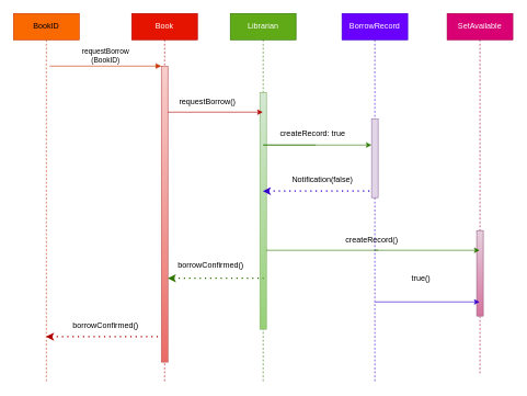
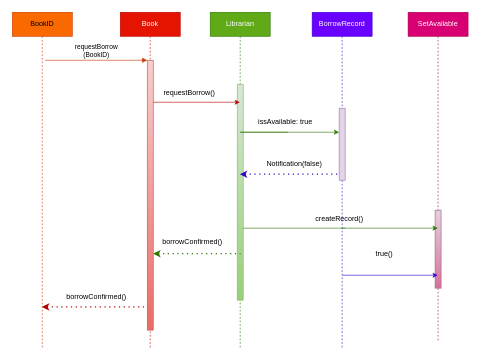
  <mxCell id="0" />
  <mxCell id="1" parent="0" />
  <mxCell id="2" value="createRecord()" style="text;html=1;align=center;verticalAlign=middle;resizable=0;points=[];autosize=1;strokeColor=none;fillColor=none;" vertex="1" parent="1"><mxGeometry x="515" y="350" width="100" height="30" as="geometry" /></mxCell>
  <mxCell id="3" value="BookID" style="shape=umlLifeline;perimeter=lifelinePerimeter;whiteSpace=wrap;html=1;container=0;dropTarget=0;collapsible=0;recursiveResize=0;outlineConnect=0;portConstraint=eastwest;newEdgeStyle={&quot;edgeStyle&quot;:&quot;elbowEdgeStyle&quot;,&quot;elbow&quot;:&quot;vertical&quot;,&quot;curved&quot;:0,&quot;rounded&quot;:0};fillColor=#fa6800;fontColor=#000000;strokeColor=#C73500;" parent="1" vertex="1"><mxGeometry x="20" y="20" width="100" height="560" as="geometry" /></mxCell>
  <mxCell id="4" value="Book" style="shape=umlLifeline;perimeter=lifelinePerimeter;whiteSpace=wrap;html=1;container=0;dropTarget=0;collapsible=0;recursiveResize=0;outlineConnect=0;portConstraint=eastwest;newEdgeStyle={&quot;edgeStyle&quot;:&quot;elbowEdgeStyle&quot;,&quot;elbow&quot;:&quot;vertical&quot;,&quot;curved&quot;:0,&quot;rounded&quot;:0};fillColor=#e51400;fontColor=#ffffff;strokeColor=#B20000;" parent="1" vertex="1"><mxGeometry x="200" y="20" width="100" height="560" as="geometry" /></mxCell>
  <mxCell id="5" value="" style="html=1;points=[];perimeter=orthogonalPerimeter;outlineConnect=0;targetShapes=umlLifeline;portConstraint=eastwest;newEdgeStyle={&quot;edgeStyle&quot;:&quot;elbowEdgeStyle&quot;,&quot;elbow&quot;:&quot;vertical&quot;,&quot;curved&quot;:0,&quot;rounded&quot;:0};fillColor=#f8cecc;gradientColor=#ea6b66;strokeColor=#b85450;" parent="4" vertex="1"><mxGeometry x="45" y="80" width="10" height="450" as="geometry" /></mxCell>
  <mxCell id="6" value="requestBorrow&lt;div&gt;(BookID)&lt;/div&gt;" style="html=1;verticalAlign=bottom;endArrow=block;edgeStyle=elbowEdgeStyle;elbow=vertical;curved=0;rounded=0;fillColor=#fa6800;strokeColor=#C73500;" parent="1" target="5" edge="1"><mxGeometry relative="1" as="geometry"><mxPoint x="75" y="100" as="sourcePoint" /><Array as="points"><mxPoint x="160" y="100" /></Array></mxGeometry></mxCell>
  <mxCell id="7" value="Librarian" style="shape=umlLifeline;perimeter=lifelinePerimeter;whiteSpace=wrap;html=1;container=0;dropTarget=0;collapsible=0;recursiveResize=0;outlineConnect=0;portConstraint=eastwest;newEdgeStyle={&quot;edgeStyle&quot;:&quot;elbowEdgeStyle&quot;,&quot;elbow&quot;:&quot;vertical&quot;,&quot;curved&quot;:0,&quot;rounded&quot;:0};fillColor=#60a917;fontColor=#ffffff;strokeColor=#2D7600;" vertex="1" parent="1"><mxGeometry x="350" y="20" width="100" height="560" as="geometry" /></mxCell>
  <mxCell id="8" value="" style="html=1;points=[];perimeter=orthogonalPerimeter;outlineConnect=0;targetShapes=umlLifeline;portConstraint=eastwest;newEdgeStyle={&quot;edgeStyle&quot;:&quot;elbowEdgeStyle&quot;,&quot;elbow&quot;:&quot;vertical&quot;,&quot;curved&quot;:0,&quot;rounded&quot;:0};fillColor=#d5e8d4;gradientColor=#97d077;strokeColor=#82b366;" vertex="1" parent="7"><mxGeometry x="45" y="120" width="10" height="360" as="geometry" /></mxCell>
  <mxCell id="9" value="SetAvailable" style="shape=umlLifeline;perimeter=lifelinePerimeter;whiteSpace=wrap;html=1;container=0;dropTarget=0;collapsible=0;recursiveResize=0;outlineConnect=0;portConstraint=eastwest;newEdgeStyle={&quot;edgeStyle&quot;:&quot;elbowEdgeStyle&quot;,&quot;elbow&quot;:&quot;vertical&quot;,&quot;curved&quot;:0,&quot;rounded&quot;:0};fillColor=#d80073;fontColor=#ffffff;strokeColor=#A50040;" vertex="1" parent="1"><mxGeometry x="680" y="20" width="100" height="550" as="geometry" /></mxCell>
  <mxCell id="10" value="" style="html=1;points=[];perimeter=orthogonalPerimeter;outlineConnect=0;targetShapes=umlLifeline;portConstraint=eastwest;newEdgeStyle={&quot;edgeStyle&quot;:&quot;elbowEdgeStyle&quot;,&quot;elbow&quot;:&quot;vertical&quot;,&quot;curved&quot;:0,&quot;rounded&quot;:0};fillColor=#e6d0de;gradientColor=#d5739d;strokeColor=#996185;" vertex="1" parent="9"><mxGeometry x="45" y="330" width="10" height="130" as="geometry" /></mxCell>
  <mxCell id="11" value="" style="endArrow=classic;html=1;rounded=0;fillColor=#e51400;strokeColor=#B20000;" edge="1" parent="1"><mxGeometry width="50" height="50" relative="1" as="geometry"><mxPoint x="255" y="170" as="sourcePoint" /><mxPoint x="399.5" y="170" as="targetPoint" /></mxGeometry></mxCell>
  <mxCell id="12" value="requestBorrow()" style="text;html=1;align=center;verticalAlign=middle;resizable=0;points=[];autosize=1;strokeColor=none;fillColor=none;" vertex="1" parent="1"><mxGeometry x="255" y="140" width="120" height="30" as="geometry" /></mxCell>
  <mxCell id="13" value="" style="endArrow=classic;html=1;rounded=0;fillColor=#60a917;strokeColor=#2D7600;" edge="1" parent="1" target="20"><mxGeometry width="50" height="50" relative="1" as="geometry"><mxPoint x="480" y="220" as="sourcePoint" /><mxPoint x="520" y="190" as="targetPoint" /><Array as="points"><mxPoint x="400" y="220" /></Array></mxGeometry></mxCell>
- <mxCell id="14" value="createRecord: true" style="text;html=1;align=center;verticalAlign=middle;resizable=0;points=[];autosize=1;strokeColor=none;fillColor=none;" vertex="1" parent="1"><mxGeometry x="420" y="188" width="110" height="30" as="geometry" /></mxCell>
+ <mxCell id="14" value="issAvailable: true" style="text;html=1;align=center;verticalAlign=middle;resizable=0;points=[];autosize=1;strokeColor=none;fillColor=none;" vertex="1" parent="1"><mxGeometry x="420" y="188" width="110" height="30" as="geometry" /></mxCell>
  <mxCell id="15" value="" style="endArrow=none;dashed=1;html=1;dashPattern=1 3;strokeWidth=2;rounded=0;startArrow=classic;startFill=1;fillColor=#6a00ff;strokeColor=#3700CC;" edge="1" parent="1" source="7"><mxGeometry width="50" height="50" relative="1" as="geometry"><mxPoint x="470" y="290" as="sourcePoint" /><mxPoint x="570" y="290" as="targetPoint" /></mxGeometry></mxCell>
  <mxCell id="16" value="Notification(false)" style="text;html=1;align=center;verticalAlign=middle;resizable=0;points=[];autosize=1;strokeColor=none;fillColor=none;" vertex="1" parent="1"><mxGeometry x="430" y="258" width="120" height="30" as="geometry" /></mxCell>
  <mxCell id="17" value="" style="endArrow=classic;html=1;rounded=0;exitX=0.504;exitY=0.783;exitDx=0;exitDy=0;exitPerimeter=0;fillColor=#6a00ff;strokeColor=#3700CC;" edge="1" parent="1" source="19" target="9"><mxGeometry width="50" height="50" relative="1" as="geometry"><mxPoint x="620" y="380" as="sourcePoint" /><mxPoint x="660" y="330" as="targetPoint" /></mxGeometry></mxCell>
  <mxCell id="18" value="" style="endArrow=none;html=1;rounded=0;endFill=1;startFill=0;fillColor=#60a917;strokeColor=#2D7600;" edge="1" parent="1"><mxGeometry width="50" height="50" relative="1" as="geometry"><mxPoint x="404.727" y="380" as="sourcePoint" /><mxPoint x="575.28" y="380" as="targetPoint" /></mxGeometry></mxCell>
  <mxCell id="19" value="BorrowRecord" style="shape=umlLifeline;perimeter=lifelinePerimeter;whiteSpace=wrap;html=1;container=0;dropTarget=0;collapsible=0;recursiveResize=0;outlineConnect=0;portConstraint=eastwest;newEdgeStyle={&quot;edgeStyle&quot;:&quot;elbowEdgeStyle&quot;,&quot;elbow&quot;:&quot;vertical&quot;,&quot;curved&quot;:0,&quot;rounded&quot;:0};fillColor=#6a00ff;fontColor=#ffffff;strokeColor=#3700CC;" vertex="1" parent="1"><mxGeometry x="520" y="20" width="100" height="560" as="geometry" /></mxCell>
  <mxCell id="20" value="" style="html=1;points=[];perimeter=orthogonalPerimeter;outlineConnect=0;targetShapes=umlLifeline;portConstraint=eastwest;newEdgeStyle={&quot;edgeStyle&quot;:&quot;elbowEdgeStyle&quot;,&quot;elbow&quot;:&quot;vertical&quot;,&quot;curved&quot;:0,&quot;rounded&quot;:0};fillColor=#e1d5e7;strokeColor=#9673a6;" vertex="1" parent="19"><mxGeometry x="45" y="160" width="10" height="120" as="geometry" /></mxCell>
  <mxCell id="21" value="true()" style="text;html=1;align=center;verticalAlign=middle;resizable=0;points=[];autosize=1;strokeColor=none;fillColor=none;" vertex="1" parent="1"><mxGeometry x="610" y="408" width="60" height="30" as="geometry" /></mxCell>
  <mxCell id="22" value="" style="endArrow=none;dashed=1;html=1;dashPattern=1 3;strokeWidth=2;rounded=0;entryX=-0.205;entryY=0.914;entryDx=0;entryDy=0;entryPerimeter=0;startArrow=classic;startFill=1;fillColor=#e51400;strokeColor=#B20000;" edge="1" parent="1" source="3" target="5"><mxGeometry width="50" height="50" relative="1" as="geometry"><mxPoint x="150" y="470" as="sourcePoint" /><mxPoint x="200" y="420" as="targetPoint" /></mxGeometry></mxCell>
  <mxCell id="23" value="borrowConfirmed()" style="text;html=1;align=center;verticalAlign=middle;resizable=0;points=[];autosize=1;strokeColor=none;fillColor=none;" vertex="1" parent="1"><mxGeometry x="100" y="480" width="120" height="30" as="geometry" /></mxCell>
  <mxCell id="24" value="" style="endArrow=none;dashed=1;html=1;dashPattern=1 3;strokeWidth=2;rounded=0;startArrow=classic;startFill=1;fillColor=#60a917;strokeColor=#2D7600;" edge="1" parent="1"><mxGeometry width="50" height="50" relative="1" as="geometry"><mxPoint x="254.997" y="422.47" as="sourcePoint" /><mxPoint x="400.55" y="422.47" as="targetPoint" /></mxGeometry></mxCell>
  <mxCell id="25" value="" style="endArrow=classic;html=1;rounded=0;endFill=1;fillColor=#60a917;strokeColor=#2D7600;" edge="1" parent="1"><mxGeometry width="50" height="50" relative="1" as="geometry"><mxPoint x="569.447" y="380" as="sourcePoint" /><mxPoint x="729.5" y="380" as="targetPoint" /></mxGeometry></mxCell>
  <mxCell id="26" value="borrowConfirmed()" style="text;html=1;align=center;verticalAlign=middle;resizable=0;points=[];autosize=1;strokeColor=none;fillColor=none;" vertex="1" parent="1"><mxGeometry x="260" y="388" width="120" height="30" as="geometry" /></mxCell>
